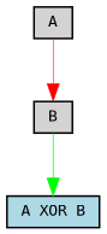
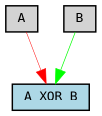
  digraph {
    fontname="DejaVu Sans Mono"
    node [fillcolor=lightgray fontname="DejaVu Sans Mono" fontsize=9 shape=box style=filled]
    edge [fontname="DejaVu Sans Mono" style=solid]
    A [height=0.2 width=0.2]
    "A XOR B" [fillcolor=lightblue height=0.2 width=0.2]
    B [height=0.2 width=0.2]
-   A -> B [color=red penwidth=0.33565414914]
+   A -> "A XOR B" [color=red penwidth=0.33565414914]
    B -> "A XOR B" [color=green penwidth=0.472851829446]
  }
